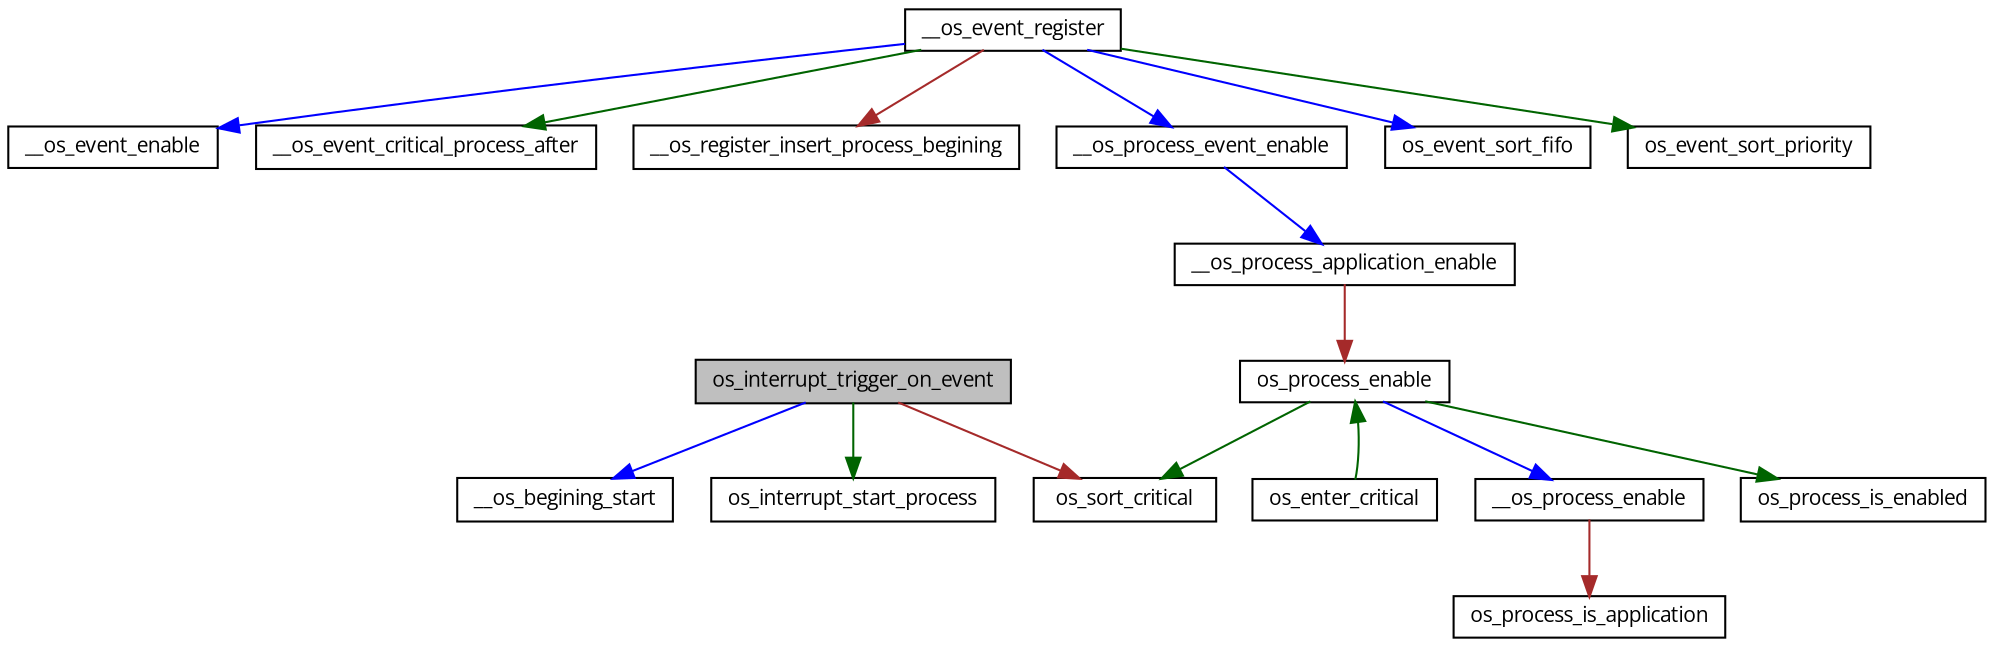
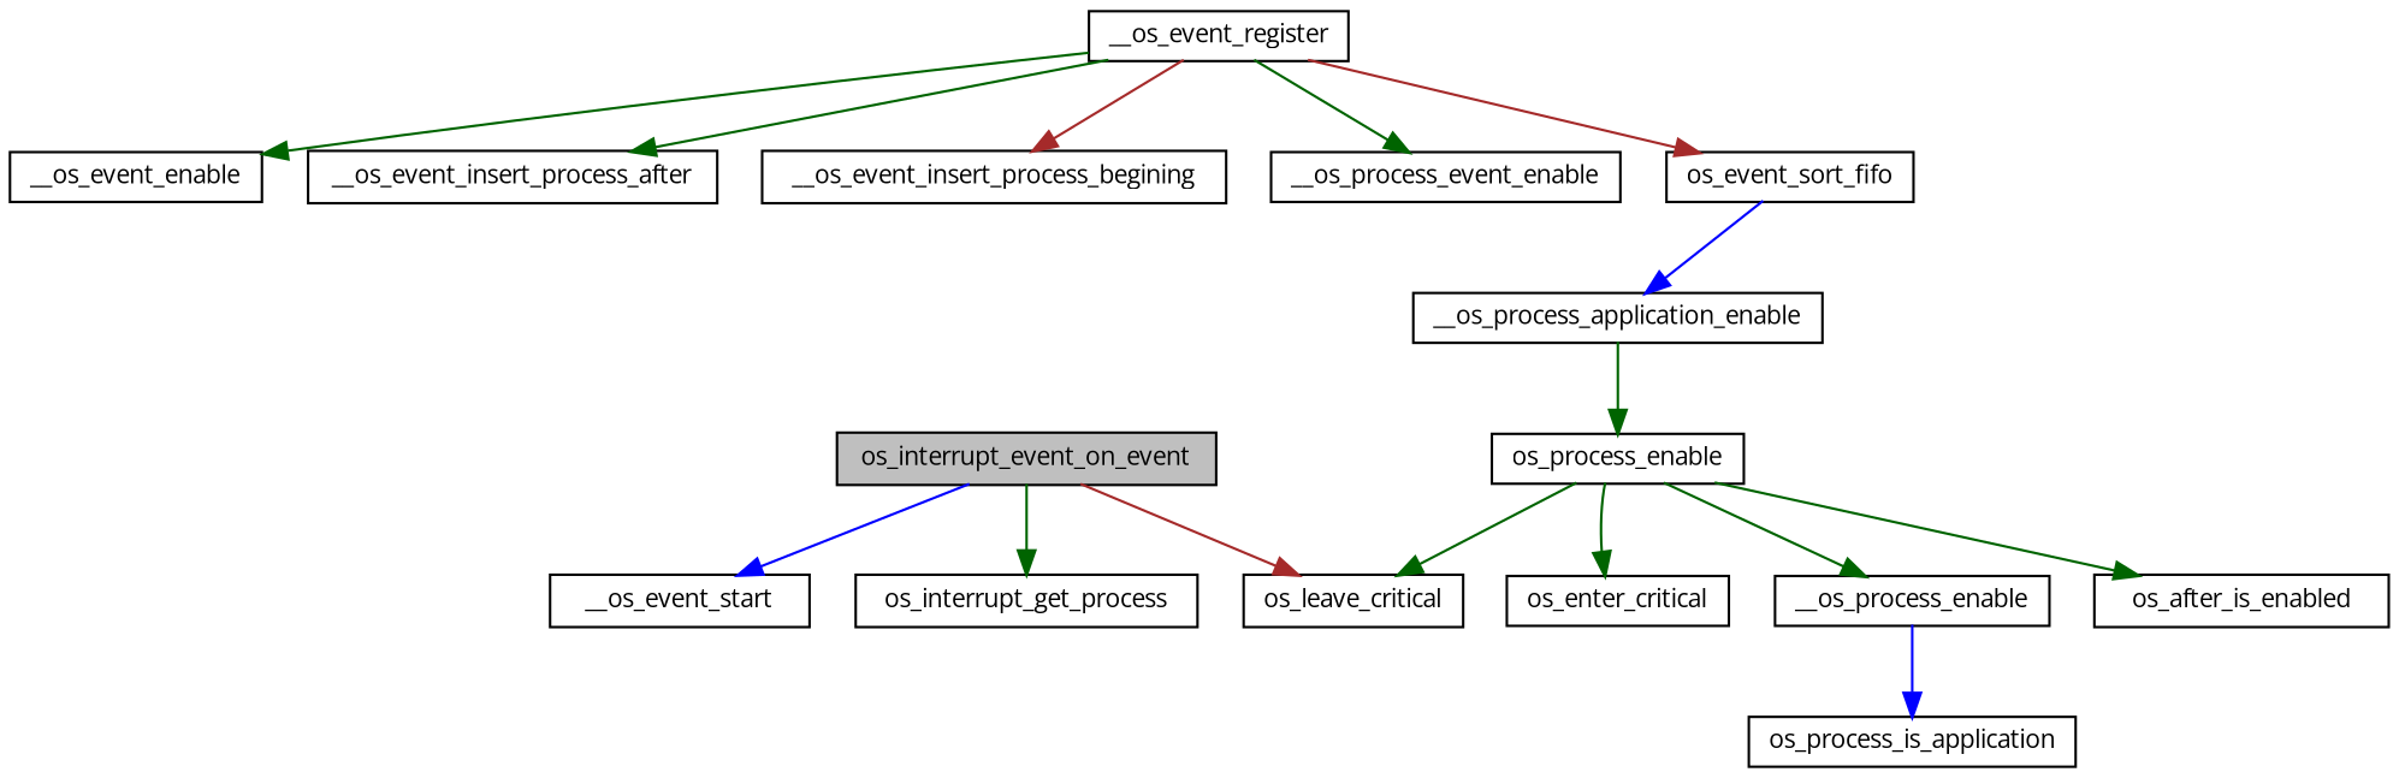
  digraph {
    fontname="Open Sans"
    rankdir=TB
    node [color=black fillcolor=white fontname="Open Sans" fontsize=10 shape=record style=filled]
    edge [color=darkgreen fontname="Open Sans" fontsize=10 labelfontname=FreeSans labelfontsize=10 style=solid]
-   n1 [fillcolor=grey75 fontcolor=black height=0.2 label=os_interrupt_trigger_on_event width=0.4]
-   n2 [height=0.2 label=os_sort_critical width=0.4]
-   n3 [height=0.2 label=__os_begining_start width=0.4]
-   n4 [height=0.2 label=os_interrupt_start_process width=0.4]
+   n1 [fillcolor=grey75 fontcolor=black height=0.2 label=os_interrupt_event_on_event width=0.4]
+   n2 [height=0.2 label=os_leave_critical width=0.4]
+   n3 [height=0.2 label=__os_event_start width=0.4]
+   n4 [height=0.2 label=os_interrupt_get_process width=0.4]
    n5 [height=0.2 label=__os_event_register width=0.4]
    n6 [height=0.2 label=__os_event_enable width=0.4]
-   n7 [height=0.2 label=__os_event_critical_process_after width=0.4]
-   n8 [height=0.2 label=__os_register_insert_process_begining width=0.4]
+   n7 [height=0.2 label=__os_event_insert_process_after width=0.4]
+   n8 [height=0.2 label=__os_event_insert_process_begining width=0.4]
    n9 [height=0.2 label=__os_process_event_enable width=0.4]
    n10 [height=0.2 label=os_event_sort_fifo width=0.4]
-   n11 [height=0.2 label=os_event_sort_priority width=0.4]
    n12 [height=0.2 label=os_enter_critical width=0.4]
    n13 [height=0.2 label=__os_process_application_enable width=0.4]
    n14 [height=0.2 label=os_process_enable width=0.4]
    n15 [height=0.2 label=__os_process_enable width=0.4]
-   n16 [height=0.2 label=os_process_is_enabled width=0.4]
+   n16 [height=0.2 label=os_after_is_enabled width=0.4]
    n17 [height=0.2 label=os_process_is_application width=0.4]
    n1 -> n2 [color=brown]
    n1 -> n3 [color=blue]
    n1 -> n4
-   n5 -> n6 [color=blue]
+   n5 -> n6
    n5 -> n7
    n5 -> n8 [color=brown]
-   n5 -> n9 [color=blue]
-   n5 -> n10 [color=blue]
-   n5 -> n11
-   n9 -> n13 [color=blue]
-   n13 -> n14 [color=brown]
+   n5 -> n9
+   n5 -> n10 [color=brown]
+   n10 -> n13 [color=blue]
+   n13 -> n14
    n14 -> n2
-   n12 -> n14
-   n14 -> n15 [color=blue]
+   n14 -> n12
+   n14 -> n15
    n14 -> n16
-   n15 -> n17 [color=brown]
+   n15 -> n17 [color=blue]
  }
